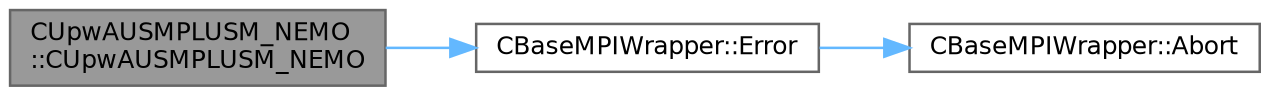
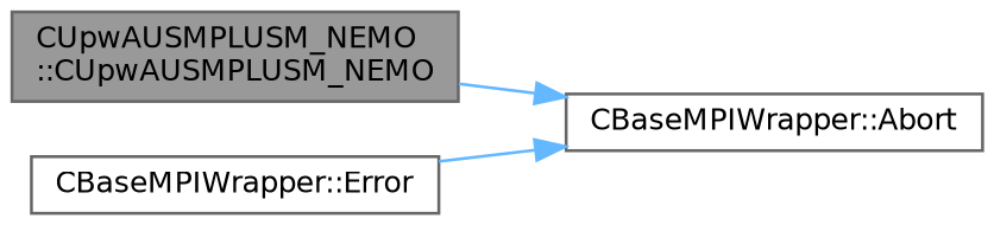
  digraph {
    rankdir=LR
    node [color=grey40 fillcolor=white fontname=Helvetica fontsize=10 shape=box style=filled]
    edge [color=steelblue1 fontname=Helvetica fontsize=10 labelfontname=Helvetica labelfontsize=10 style=solid]
    n1 [color=gray40 fillcolor=grey60 fontcolor=black height=0.2 label="CUpwAUSMPLUSM_NEMO\l::CUpwAUSMPLUSM_NEMO" width=0.4]
    n2 [height=0.2 label="CBaseMPIWrapper::Error" width=0.4]
    n3 [height=0.2 label="CBaseMPIWrapper::Abort" width=0.4]
-   n1 -> n2
+   n1 -> n3
    n2 -> n3
  }
